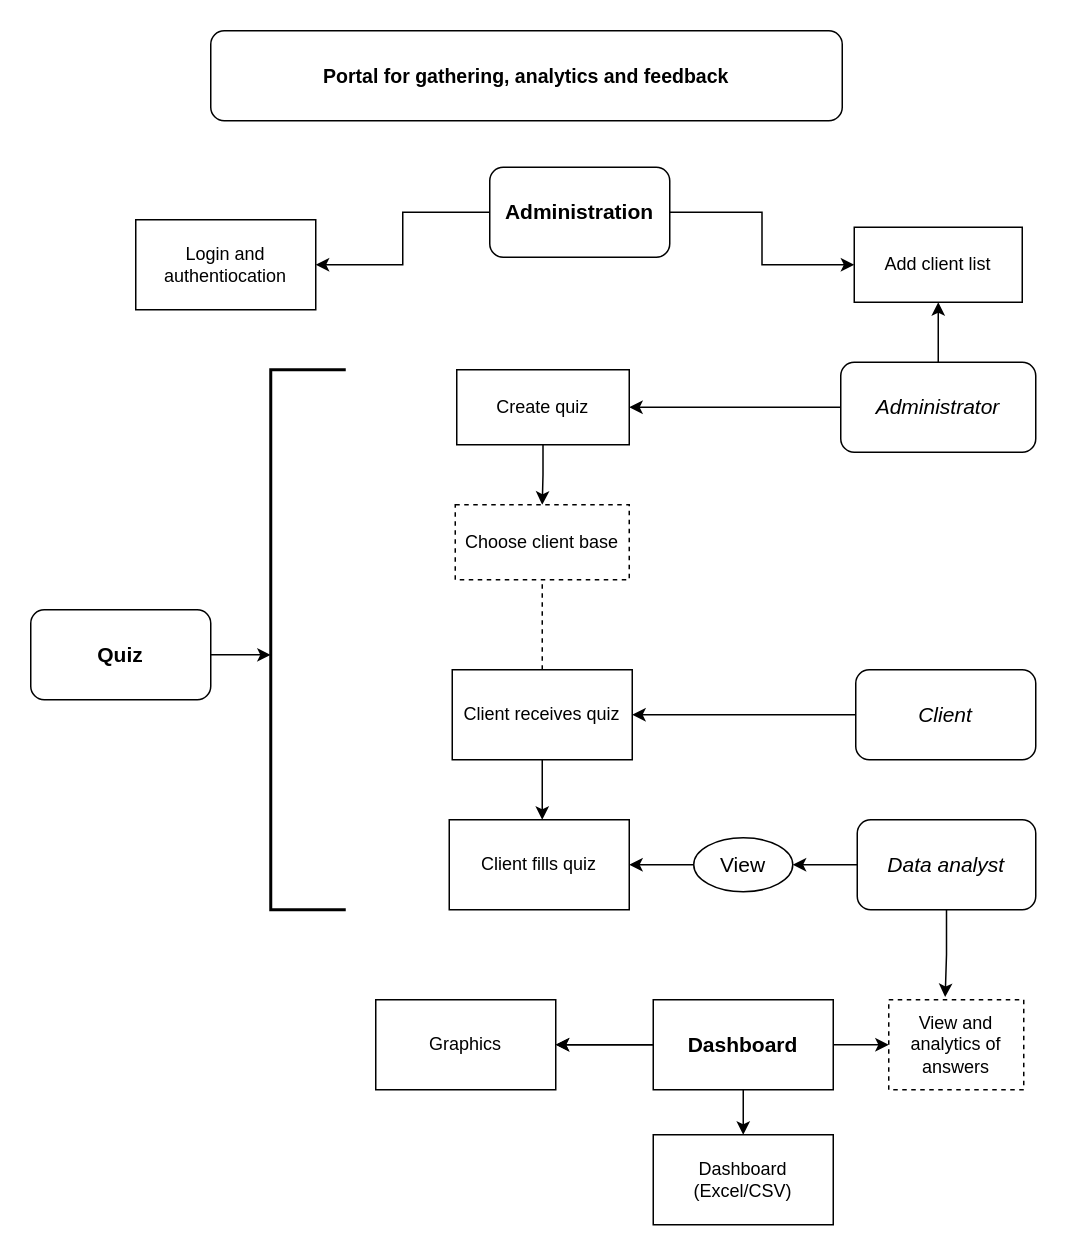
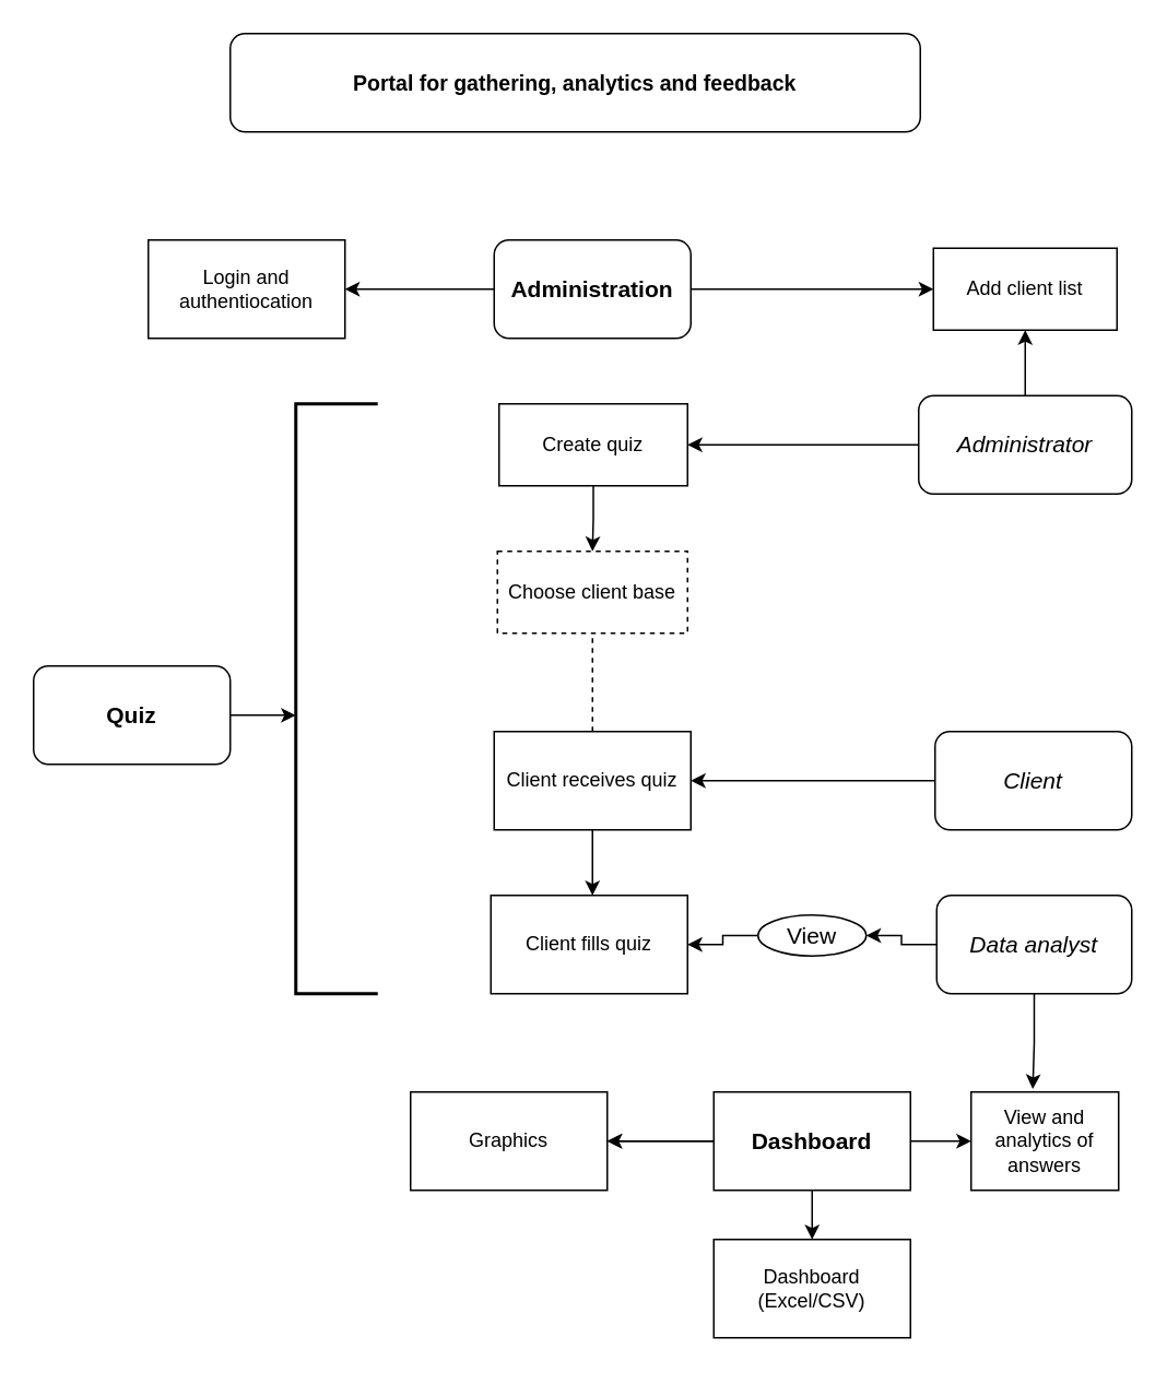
  <mxCell id="0" />
  <mxCell id="1" parent="0" />
  <mxCell id="2" style="edgeStyle=orthogonalEdgeStyle;rounded=0;orthogonalLoop=1;jettySize=auto;html=1;entryX=1;entryY=0.5;entryDx=0;entryDy=0;fontStyle=0;fontFamily=Helvetica;" edge="1" parent="1" source="4" target="6"><mxGeometry relative="1" as="geometry" /></mxCell>
  <mxCell id="3" style="edgeStyle=orthogonalEdgeStyle;rounded=0;orthogonalLoop=1;jettySize=auto;html=1;fontStyle=0;fontFamily=Helvetica;" edge="1" parent="1" source="4" target="7"><mxGeometry relative="1" as="geometry" /></mxCell>
  <mxCell id="4" value="&lt;font style=&quot;font-size: 14px&quot;&gt;&lt;i&gt;Administrator&lt;/i&gt;&lt;/font&gt;" style="rounded=1;whiteSpace=wrap;html=1;fontStyle=0;fontFamily=Helvetica;" vertex="1" parent="1"><mxGeometry x="560" y="241" width="130" height="60" as="geometry" /></mxCell>
  <mxCell id="5" style="edgeStyle=orthogonalEdgeStyle;rounded=0;orthogonalLoop=1;jettySize=auto;html=1;exitX=0.5;exitY=1;exitDx=0;exitDy=0;fontStyle=0;fontFamily=Helvetica;" edge="1" parent="1" source="6" target="8"><mxGeometry relative="1" as="geometry"><mxPoint x="362" y="336" as="targetPoint" /></mxGeometry></mxCell>
  <mxCell id="6" value="Create quiz" style="rounded=0;whiteSpace=wrap;html=1;fontStyle=0;fontFamily=Helvetica;" vertex="1" parent="1"><mxGeometry x="304" y="246" width="115" height="50" as="geometry" /></mxCell>
  <mxCell id="7" value="Add client list" style="rounded=0;whiteSpace=wrap;html=1;fontStyle=0;fontFamily=Helvetica;" vertex="1" parent="1"><mxGeometry x="569" y="151" width="112" height="50" as="geometry" /></mxCell>
  <mxCell id="8" value="Choose client base" style="rounded=0;whiteSpace=wrap;html=1;fontStyle=0;fontFamily=Helvetica;dashed=1;" vertex="1" parent="1"><mxGeometry x="303" y="336" width="116" height="50" as="geometry" /></mxCell>
  <mxCell id="9" value="" style="endArrow=none;dashed=1;html=1;rounded=0;entryX=0.5;entryY=1;entryDx=0;entryDy=0;fontStyle=0;fontFamily=Helvetica;" edge="1" parent="1" target="8"><mxGeometry width="50" height="50" relative="1" as="geometry"><mxPoint x="361" y="446" as="sourcePoint" /><mxPoint x="386" y="486" as="targetPoint" /></mxGeometry></mxCell>
  <mxCell id="10" style="edgeStyle=orthogonalEdgeStyle;rounded=0;orthogonalLoop=1;jettySize=auto;html=1;fontStyle=0;fontFamily=Helvetica;" edge="1" parent="1" source="11"><mxGeometry relative="1" as="geometry"><mxPoint x="361" y="546" as="targetPoint" /></mxGeometry></mxCell>
  <mxCell id="11" value="Client receives quiz" style="rounded=0;whiteSpace=wrap;html=1;fontStyle=0;fontFamily=Helvetica;" vertex="1" parent="1"><mxGeometry x="301" y="446" width="120" height="60" as="geometry" /></mxCell>
  <mxCell id="12" value="Client fills quiz" style="rounded=0;whiteSpace=wrap;html=1;fontStyle=0;fontFamily=Helvetica;" vertex="1" parent="1"><mxGeometry x="299" y="546" width="120" height="60" as="geometry" /></mxCell>
  <mxCell id="13" style="edgeStyle=orthogonalEdgeStyle;rounded=0;orthogonalLoop=1;jettySize=auto;html=1;entryX=0.418;entryY=-0.03;entryDx=0;entryDy=0;entryPerimeter=0;fontFamily=Helvetica;fontSize=14;" edge="1" parent="1" source="15" target="31"><mxGeometry relative="1" as="geometry" /></mxCell>
  <mxCell id="14" style="edgeStyle=orthogonalEdgeStyle;rounded=0;orthogonalLoop=1;jettySize=auto;html=1;fontFamily=Helvetica;fontSize=14;" edge="1" parent="1" source="15" target="35"><mxGeometry relative="1" as="geometry" /></mxCell>
  <mxCell id="15" value="&lt;font style=&quot;font-size: 14px&quot;&gt;&lt;i&gt;Data analyst&lt;/i&gt;&lt;/font&gt;" style="rounded=1;whiteSpace=wrap;html=1;fontStyle=0;fontFamily=Helvetica;" vertex="1" parent="1"><mxGeometry x="571" y="546" width="119" height="60" as="geometry" /></mxCell>
  <mxCell id="16" style="edgeStyle=orthogonalEdgeStyle;rounded=0;orthogonalLoop=1;jettySize=auto;html=1;entryX=1;entryY=0.5;entryDx=0;entryDy=0;fontStyle=0;fontFamily=Helvetica;" edge="1" parent="1" source="17" target="11"><mxGeometry relative="1" as="geometry" /></mxCell>
  <mxCell id="17" value="&lt;font style=&quot;font-size: 14px&quot;&gt;&lt;i&gt;Client&lt;/i&gt;&lt;/font&gt;" style="rounded=1;whiteSpace=wrap;html=1;fontStyle=0;fontFamily=Helvetica;" vertex="1" parent="1"><mxGeometry x="570" y="446" width="120" height="60" as="geometry" /></mxCell>
  <mxCell id="18" style="edgeStyle=orthogonalEdgeStyle;rounded=0;orthogonalLoop=1;jettySize=auto;html=1;fontStyle=0;fontFamily=Helvetica;" edge="1" parent="1" source="20" target="21"><mxGeometry relative="1" as="geometry" /></mxCell>
  <mxCell id="19" style="edgeStyle=orthogonalEdgeStyle;rounded=0;orthogonalLoop=1;jettySize=auto;html=1;entryX=0;entryY=0.5;entryDx=0;entryDy=0;fontStyle=0;fontFamily=Helvetica;" edge="1" parent="1" source="20" target="7"><mxGeometry relative="1" as="geometry" /></mxCell>
- <mxCell id="20" value="&lt;font style=&quot;font-size: 14px&quot;&gt;&lt;b&gt;Administration&lt;/b&gt;&lt;/font&gt;" style="rounded=1;whiteSpace=wrap;html=1;fontStyle=0;fontFamily=Helvetica;" vertex="1" parent="1"><mxGeometry x="326" y="111" width="120" height="60" as="geometry" /></mxCell>
+ <mxCell id="20" value="&lt;font style=&quot;font-size: 14px&quot;&gt;&lt;b&gt;Administration&lt;/b&gt;&lt;/font&gt;" style="rounded=1;whiteSpace=wrap;html=1;fontStyle=0;fontFamily=Helvetica;" vertex="1" parent="1"><mxGeometry x="301" y="146" width="120" height="60" as="geometry" /></mxCell>
  <mxCell id="21" value="Login and authentiocation" style="rounded=0;whiteSpace=wrap;html=1;fontStyle=0;fontFamily=Helvetica;" vertex="1" parent="1"><mxGeometry x="90" y="146" width="120" height="60" as="geometry" /></mxCell>
  <mxCell id="22" style="edgeStyle=orthogonalEdgeStyle;rounded=0;orthogonalLoop=1;jettySize=auto;html=1;entryX=0;entryY=0.528;entryDx=0;entryDy=0;entryPerimeter=0;fontStyle=0;fontFamily=Helvetica;" edge="1" parent="1" source="23" target="24"><mxGeometry relative="1" as="geometry"><mxPoint x="170" y="436" as="targetPoint" /></mxGeometry></mxCell>
  <mxCell id="23" value="&lt;font style=&quot;font-size: 14px&quot;&gt;&lt;b&gt;Quiz&lt;/b&gt;&lt;/font&gt;" style="rounded=1;whiteSpace=wrap;html=1;fontStyle=0;fontFamily=Helvetica;" vertex="1" parent="1"><mxGeometry x="20" y="406" width="120" height="60" as="geometry" /></mxCell>
  <mxCell id="24" value="" style="strokeWidth=2;html=1;shape=mxgraph.flowchart.annotation_1;align=left;pointerEvents=1;fontStyle=0;fontFamily=Helvetica;" vertex="1" parent="1"><mxGeometry x="180" y="246" width="50" height="360" as="geometry" /></mxCell>
  <mxCell id="25" style="edgeStyle=orthogonalEdgeStyle;rounded=0;orthogonalLoop=1;jettySize=auto;html=1;fontStyle=0;fontFamily=Helvetica;" edge="1" parent="1" source="29" target="30"><mxGeometry relative="1" as="geometry"><mxPoint x="400" y="696" as="targetPoint" /></mxGeometry></mxCell>
  <mxCell id="26" style="edgeStyle=orthogonalEdgeStyle;rounded=0;orthogonalLoop=1;jettySize=auto;html=1;fontStyle=0;fontFamily=Helvetica;" edge="1" parent="1" source="29" target="30"><mxGeometry relative="1" as="geometry"><mxPoint x="495" y="786" as="targetPoint" /></mxGeometry></mxCell>
  <mxCell id="27" style="edgeStyle=orthogonalEdgeStyle;rounded=0;orthogonalLoop=1;jettySize=auto;html=1;fontStyle=0;fontFamily=Helvetica;" edge="1" parent="1" source="29" target="32"><mxGeometry relative="1" as="geometry" /></mxCell>
  <mxCell id="28" style="edgeStyle=orthogonalEdgeStyle;rounded=0;orthogonalLoop=1;jettySize=auto;html=1;exitX=1;exitY=0.5;exitDx=0;exitDy=0;entryX=0;entryY=0.5;entryDx=0;entryDy=0;fontFamily=Helvetica;fontSize=14;" edge="1" parent="1" source="29" target="31"><mxGeometry relative="1" as="geometry" /></mxCell>
  <mxCell id="29" value="&lt;font style=&quot;font-size: 14px&quot;&gt;&lt;b&gt;Dashboard&lt;/b&gt;&lt;/font&gt;" style="whiteSpace=wrap;html=1;fontStyle=0;fontFamily=Helvetica;rounded=0;" vertex="1" parent="1"><mxGeometry x="435" y="666" width="120" height="60" as="geometry" /></mxCell>
  <mxCell id="30" value="Graphics" style="rounded=0;whiteSpace=wrap;html=1;fontStyle=0;fontFamily=Helvetica;" vertex="1" parent="1"><mxGeometry x="250" y="666" width="120" height="60" as="geometry" /></mxCell>
- <mxCell id="31" value="View and analytics of answers" style="rounded=0;whiteSpace=wrap;html=1;fontStyle=0;fontFamily=Helvetica;dashed=1;" vertex="1" parent="1"><mxGeometry x="592" y="666" width="90" height="60" as="geometry" /></mxCell>
+ <mxCell id="31" value="View and analytics of answers" style="rounded=0;whiteSpace=wrap;html=1;fontStyle=0;fontFamily=Helvetica;" vertex="1" parent="1"><mxGeometry x="592" y="666" width="90" height="60" as="geometry" /></mxCell>
  <mxCell id="32" value="Dashboard (Excel/CSV)" style="rounded=0;whiteSpace=wrap;html=1;fontStyle=0;fontFamily=Helvetica;" vertex="1" parent="1"><mxGeometry x="435" y="756" width="120" height="60" as="geometry" /></mxCell>
  <mxCell id="33" value="&lt;font style=&quot;font-size: 13px&quot;&gt;&lt;b&gt;Portal for gathering, analytics and feedback&lt;/b&gt;&lt;/font&gt;" style="rounded=1;whiteSpace=wrap;html=1;fontStyle=0;fontFamily=Helvetica;" vertex="1" parent="1"><mxGeometry x="140" y="20" width="421" height="60" as="geometry" /></mxCell>
  <mxCell id="34" style="edgeStyle=orthogonalEdgeStyle;rounded=0;orthogonalLoop=1;jettySize=auto;html=1;fontFamily=Helvetica;fontSize=14;" edge="1" parent="1" source="35" target="12"><mxGeometry relative="1" as="geometry" /></mxCell>
- <mxCell id="35" value="View" style="ellipse;whiteSpace=wrap;html=1;fontFamily=Helvetica;fontSize=14;" vertex="1" parent="1"><mxGeometry x="462" y="558" width="66" height="36" as="geometry" /></mxCell>
+ <mxCell id="35" value="View" style="ellipse;whiteSpace=wrap;html=1;fontFamily=Helvetica;fontSize=14;" vertex="1" parent="1"><mxGeometry x="462" y="558" width="66" height="25" as="geometry" /></mxCell>
